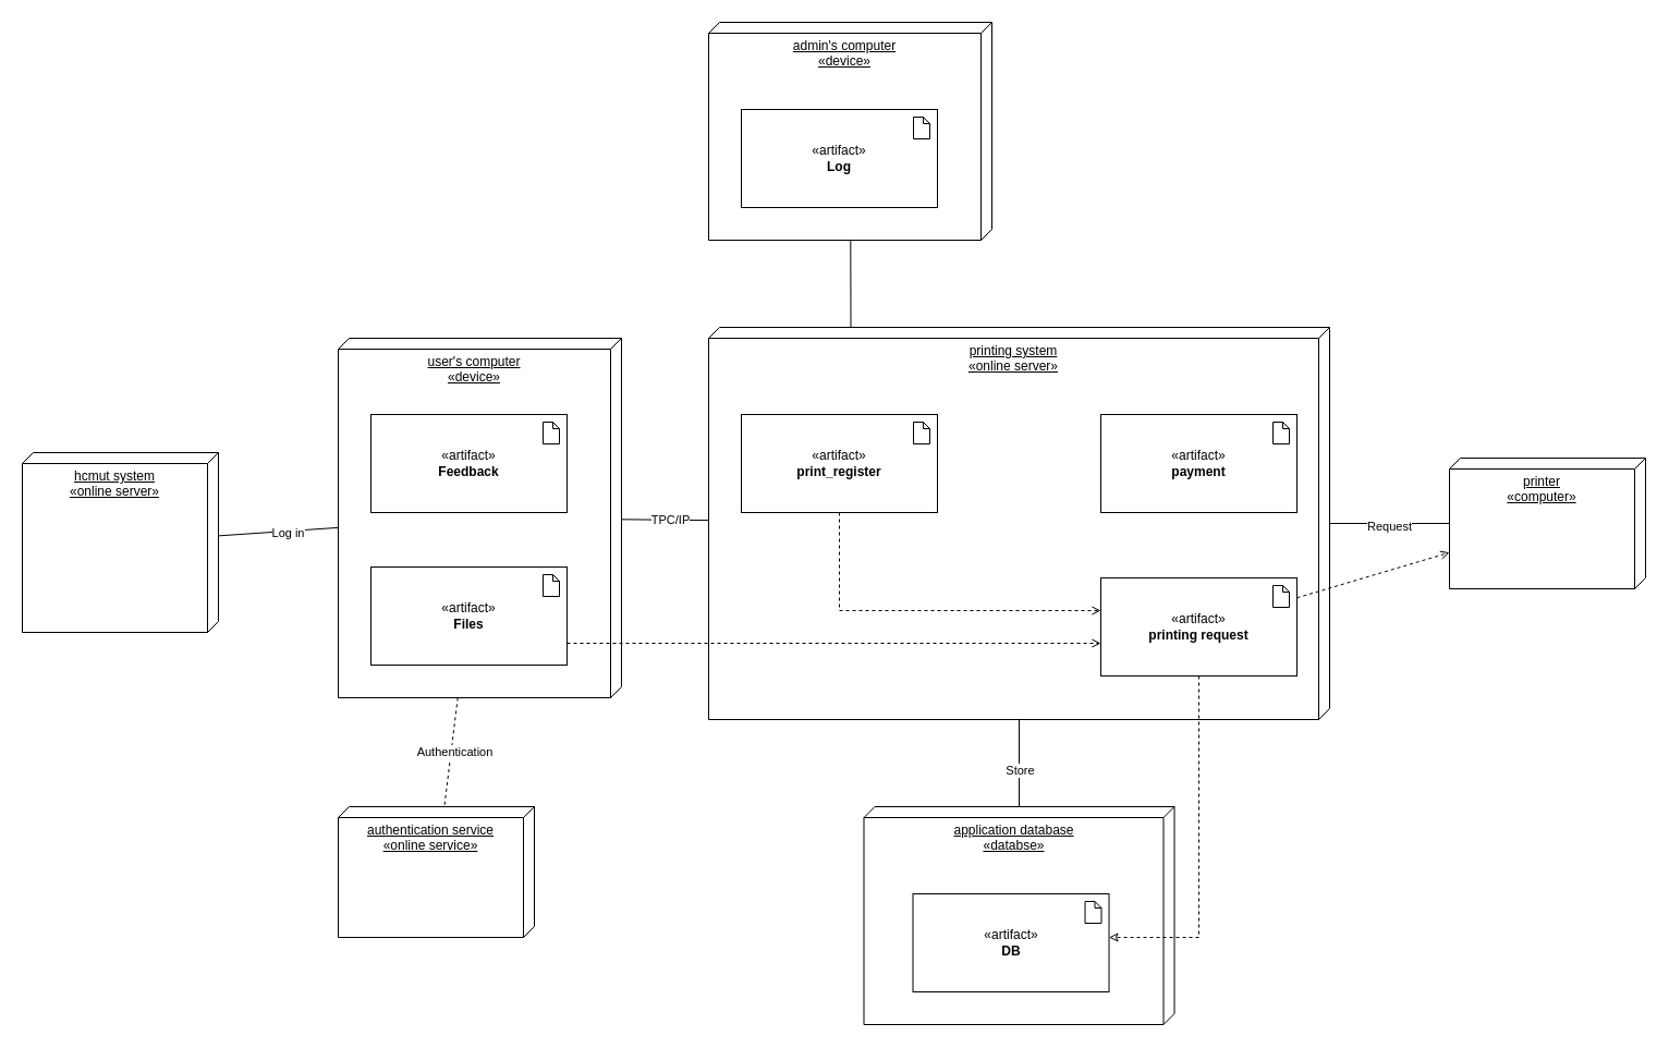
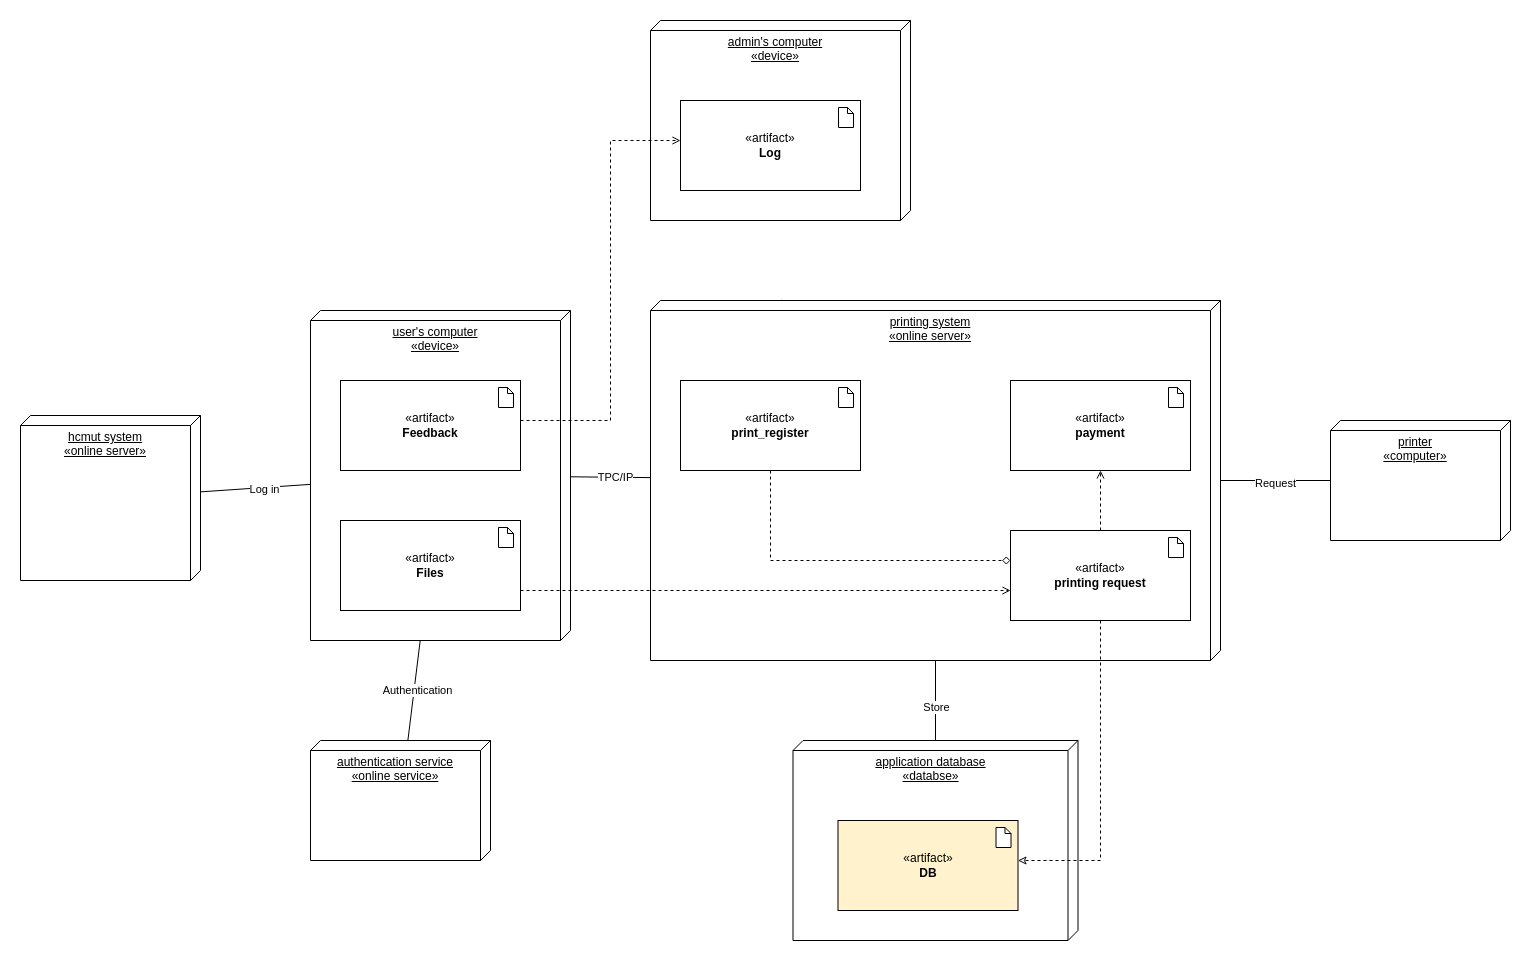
  <mxCell id="0" />
  <mxCell id="1" parent="0" />
  <mxCell id="2" value="hcmut system&lt;br&gt;«online server»" style="verticalAlign=top;align=center;spacingTop=8;spacingLeft=2;spacingRight=12;shape=cube;size=10;direction=south;fontStyle=4;html=1;whiteSpace=wrap;" vertex="1" parent="1"><mxGeometry x="20" y="415" width="180" height="165" as="geometry" /></mxCell>
  <mxCell id="3" value="authentication service&lt;br&gt;«online service»" style="verticalAlign=top;align=center;spacingTop=8;spacingLeft=2;spacingRight=12;shape=cube;size=10;direction=south;fontStyle=4;html=1;whiteSpace=wrap;" vertex="1" parent="1"><mxGeometry x="310" y="740" width="180" height="120" as="geometry" /></mxCell>
  <mxCell id="4" value="" style="endArrow=none;html=1;rounded=0;" edge="1" parent="1" source="2" target="23"><mxGeometry width="50" height="50" relative="1" as="geometry"><mxPoint y="540" as="sourcePoint" x="410" /><mxPoint x="210" y="600" as="targetPoint" /></mxGeometry></mxCell>
  <mxCell id="5" value="Log in" style="edgeLabel;html=1;align=center;verticalAlign=middle;resizable=0;points=[];" vertex="1" connectable="0" parent="4"><mxGeometry x="0.16" y="-1" relative="1" as="geometry"><mxPoint as="offset" /></mxGeometry></mxCell>
- <mxCell id="6" value="" style="endArrow=none;html=1;rounded=0;dashed=1;" edge="1" parent="1" source="23" target="3"><mxGeometry width="50" height="50" relative="1" as="geometry"><mxPoint x="640" y="630" as="sourcePoint" /><mxPoint x="690" y="580" as="targetPoint" /></mxGeometry></mxCell>
+ <mxCell id="6" value="" style="endArrow=none;html=1;rounded=0;" edge="1" parent="1" source="23" target="3"><mxGeometry width="50" height="50" relative="1" as="geometry"><mxPoint x="640" y="630" as="sourcePoint" /><mxPoint x="690" y="580" as="targetPoint" /></mxGeometry></mxCell>
  <mxCell id="7" value="Authentication" style="edgeLabel;html=1;align=center;verticalAlign=middle;resizable=0;points=[];" vertex="1" connectable="0" parent="6"><mxGeometry x="-0.01" y="3" relative="1" as="geometry"><mxPoint as="offset" /></mxGeometry></mxCell>
  <mxCell id="8" value="" style="endArrow=none;html=1;rounded=0;" edge="1" parent="1" source="23" target="36"><mxGeometry width="50" height="50" relative="1" as="geometry"><mxPoint x="640" y="550" as="sourcePoint" /><mxPoint x="690" y="500" as="targetPoint" /></mxGeometry></mxCell>
  <mxCell id="9" value="TPC/IP" style="edgeLabel;html=1;align=center;verticalAlign=middle;resizable=0;points=[];" vertex="1" connectable="0" parent="8"><mxGeometry x="0.12" relative="1" as="geometry"><mxPoint as="offset" /></mxGeometry></mxCell>
  <mxCell id="10" value="" style="endArrow=none;html=1;rounded=0;" edge="1" parent="1" source="31" target="36"><mxGeometry width="50" height="50" relative="1" as="geometry"><mxPoint x="870" y="790" as="sourcePoint" /><mxPoint x="920" y="740" as="targetPoint" /></mxGeometry></mxCell>
  <mxCell id="11" value="Store" style="edgeLabel;html=1;align=center;verticalAlign=middle;resizable=0;points=[];" vertex="1" connectable="0" parent="10"><mxGeometry x="-0.135" relative="1" as="geometry"><mxPoint y="1" as="offset" /></mxGeometry></mxCell>
  <mxCell id="12" value="" style="endArrow=none;html=1;rounded=0;" edge="1" parent="1" source="36" target="16"><mxGeometry width="50" height="50" relative="1" as="geometry"><mxPoint x="1260" y="460" as="sourcePoint" /><mxPoint x="1310" y="410" as="targetPoint" /></mxGeometry></mxCell>
  <mxCell id="13" value="Request" style="edgeLabel;html=1;align=center;verticalAlign=middle;resizable=0;points=[];" vertex="1" connectable="0" parent="12"><mxGeometry x="-0.022" y="-2" relative="1" as="geometry"><mxPoint as="offset" /></mxGeometry></mxCell>
- <mxCell id="14" value="" style="endArrow=none;html=1;rounded=0;exitX=-0.001;exitY=0.771;exitDx=0;exitDy=0;exitPerimeter=0;" edge="1" parent="1" source="36" target="18"><mxGeometry width="50" height="50" relative="1" as="geometry"><mxPoint x="760" y="300" as="sourcePoint" /><mxPoint x="761" y="219" as="targetPoint" /></mxGeometry></mxCell>
+ <mxCell id="14" value="" style="endArrow=none;html=1;rounded=0;exitX=-0.001;exitY=0.771;exitDx=0;exitDy=0;exitPerimeter=0;" edge="1" parent="1" source="36" target="45"><mxGeometry width="50" height="50" relative="1" as="geometry"><mxPoint x="760" y="300" as="sourcePoint" /><mxPoint x="761" y="219" as="targetPoint" /></mxGeometry></mxCell>
  <mxCell id="15" value="" style="group" vertex="1" connectable="0" parent="1"><mxGeometry x="1330" y="420" width="180" height="120" as="geometry" /></mxCell>
  <mxCell id="16" value="printer&lt;br&gt;«computer»" style="verticalAlign=top;align=center;spacingTop=8;spacingLeft=2;spacingRight=12;shape=cube;size=10;direction=south;fontStyle=4;html=1;whiteSpace=wrap;" vertex="1" parent="15"><mxGeometry width="180" height="120" as="geometry" /></mxCell>
  <mxCell id="17" value="" style="group" vertex="1" connectable="0" parent="1"><mxGeometry x="650" width="260" height="200" as="geometry" y="20" /></mxCell>
  <mxCell id="18" value="admin's computer&lt;br&gt;«device»" style="verticalAlign=top;align=center;spacingTop=8;spacingLeft=2;spacingRight=12;shape=cube;size=10;direction=south;fontStyle=4;html=1;whiteSpace=wrap;" vertex="1" parent="17"><mxGeometry width="260" height="200" as="geometry" /></mxCell>
  <mxCell id="19" value="" style="group" vertex="1" connectable="0" parent="17"><mxGeometry x="30" y="80" width="180" height="90" as="geometry" /></mxCell>
  <mxCell id="20" value="«artifact»&lt;br&gt;&lt;b&gt;Log&lt;/b&gt;" style="html=1;dropTarget=0;whiteSpace=wrap;movable=1;resizable=1;rotatable=1;deletable=1;editable=1;locked=0;connectable=1;" vertex="1" parent="19"><mxGeometry width="180" height="90" as="geometry" /></mxCell>
  <mxCell id="21" value="" style="shape=note2;boundedLbl=1;whiteSpace=wrap;html=1;size=6;verticalAlign=top;align=center;movable=1;resizable=1;rotatable=1;deletable=1;editable=1;locked=0;connectable=1;" vertex="1" parent="19"><mxGeometry x="158" y="7" width="15" height="20" as="geometry" /></mxCell>
  <mxCell id="22" value="" style="group" vertex="1" connectable="0" parent="1"><mxGeometry x="310" y="310" width="260" height="330" as="geometry" /></mxCell>
  <mxCell id="23" value="user's computer&lt;br&gt;«device»" style="verticalAlign=top;align=center;spacingTop=8;spacingLeft=2;spacingRight=12;shape=cube;size=10;direction=south;fontStyle=4;html=1;whiteSpace=wrap;" vertex="1" parent="22"><mxGeometry width="260" height="330" as="geometry" /></mxCell>
  <mxCell id="24" value="" style="group" vertex="1" connectable="0" parent="22"><mxGeometry x="30" y="210" width="180" height="90" as="geometry" /></mxCell>
  <mxCell id="25" value="«artifact»&lt;br&gt;&lt;b&gt;Files&lt;/b&gt;" style="html=1;dropTarget=0;whiteSpace=wrap;movable=1;resizable=1;rotatable=1;deletable=1;editable=1;locked=0;connectable=1;" vertex="1" parent="24"><mxGeometry width="180" height="90" as="geometry" /></mxCell>
  <mxCell id="26" value="" style="shape=note2;boundedLbl=1;whiteSpace=wrap;html=1;size=6;verticalAlign=top;align=center;movable=1;resizable=1;rotatable=1;deletable=1;editable=1;locked=0;connectable=1;" vertex="1" parent="24"><mxGeometry x="158" y="7" width="15" height="20" as="geometry" /></mxCell>
  <mxCell id="27" value="" style="group" vertex="1" connectable="0" parent="22"><mxGeometry x="30" y="70" width="180" height="90" as="geometry" /></mxCell>
  <mxCell id="28" value="«artifact»&lt;br&gt;&lt;b&gt;Feedback&lt;/b&gt;" style="html=1;dropTarget=0;whiteSpace=wrap;movable=1;resizable=1;rotatable=1;deletable=1;editable=1;locked=0;connectable=1;" vertex="1" parent="27"><mxGeometry width="180" height="90" as="geometry" /></mxCell>
  <mxCell id="29" value="" style="shape=note2;boundedLbl=1;whiteSpace=wrap;html=1;size=6;verticalAlign=top;align=center;movable=1;resizable=1;rotatable=1;deletable=1;editable=1;locked=0;connectable=1;" vertex="1" parent="27"><mxGeometry x="158" y="7" width="15" height="20" as="geometry" /></mxCell>
  <mxCell id="30" value="" style="group" vertex="1" connectable="0" parent="1"><mxGeometry x="792.5" y="740" width="285" height="200" as="geometry" /></mxCell>
  <mxCell id="31" value="application database&lt;br&gt;«databse»" style="verticalAlign=top;align=center;spacingTop=8;spacingLeft=2;spacingRight=12;shape=cube;size=10;direction=south;fontStyle=4;html=1;whiteSpace=wrap;" vertex="1" parent="30"><mxGeometry width="285" height="200" as="geometry" /></mxCell>
  <mxCell id="32" value="" style="group" vertex="1" connectable="0" parent="30"><mxGeometry x="45" y="80" width="180" height="90" as="geometry" /></mxCell>
- <mxCell id="33" value="«artifact»&lt;br&gt;&lt;b&gt;DB&lt;/b&gt;" style="html=1;dropTarget=0;whiteSpace=wrap;movable=1;resizable=1;rotatable=1;deletable=1;editable=1;locked=0;connectable=1;" vertex="1" parent="32"><mxGeometry width="180" height="90" as="geometry" /></mxCell>
+ <mxCell id="33" value="«artifact»&lt;br&gt;&lt;b&gt;DB&lt;/b&gt;" style="html=1;dropTarget=0;whiteSpace=wrap;movable=1;resizable=1;rotatable=1;deletable=1;editable=1;locked=0;connectable=1;fillColor=#fff2cc;" vertex="1" parent="32"><mxGeometry width="180" height="90" as="geometry" /></mxCell>
  <mxCell id="34" value="" style="shape=note2;boundedLbl=1;whiteSpace=wrap;html=1;size=6;verticalAlign=top;align=center;movable=1;resizable=1;rotatable=1;deletable=1;editable=1;locked=0;connectable=1;" vertex="1" parent="32"><mxGeometry x="158" y="7" width="15" height="20" as="geometry" /></mxCell>
  <mxCell id="35" value="" style="group" vertex="1" connectable="0" parent="1"><mxGeometry x="650" y="300" width="570" height="360" as="geometry" /></mxCell>
  <mxCell id="36" value="printing system&lt;br&gt;«online server»" style="verticalAlign=top;align=center;spacingTop=8;spacingLeft=2;spacingRight=12;shape=cube;size=10;direction=south;fontStyle=4;html=1;whiteSpace=wrap;" vertex="1" parent="35"><mxGeometry width="570" height="360" as="geometry" /></mxCell>
  <mxCell id="37" value="" style="group" vertex="1" connectable="0" parent="35"><mxGeometry x="360" y="230" width="180" height="90" as="geometry" /></mxCell>
  <mxCell id="38" value="«artifact»&lt;br&gt;&lt;b&gt;printing request&lt;/b&gt;" style="html=1;dropTarget=0;whiteSpace=wrap;movable=1;resizable=1;rotatable=1;deletable=1;editable=1;locked=0;connectable=1;" vertex="1" parent="37"><mxGeometry width="180" height="90" as="geometry" /></mxCell>
  <mxCell id="39" value="" style="shape=note2;boundedLbl=1;whiteSpace=wrap;html=1;size=6;verticalAlign=top;align=center;movable=1;resizable=1;rotatable=1;deletable=1;editable=1;locked=0;connectable=1;" vertex="1" parent="37"><mxGeometry x="158" y="7" width="15" height="20" as="geometry" /></mxCell>
  <mxCell id="40" value="" style="group" vertex="1" connectable="0" parent="35"><mxGeometry x="30" y="80" width="180" height="90" as="geometry" /></mxCell>
  <mxCell id="41" value="«artifact»&lt;br&gt;&lt;b&gt;print_register&lt;/b&gt;" style="html=1;dropTarget=0;whiteSpace=wrap;movable=1;resizable=1;rotatable=1;deletable=1;editable=1;locked=0;connectable=1;" vertex="1" parent="40"><mxGeometry width="180" height="90" as="geometry" /></mxCell>
  <mxCell id="42" value="" style="shape=note2;boundedLbl=1;whiteSpace=wrap;html=1;size=6;verticalAlign=top;align=center;movable=1;resizable=1;rotatable=1;deletable=1;editable=1;locked=0;connectable=1;" vertex="1" parent="40"><mxGeometry x="158" y="7" width="15" height="20" as="geometry" /></mxCell>
- <mxCell id="43" value="" style="html=1;verticalAlign=bottom;labelBackgroundColor=none;endArrow=open;endFill=0;dashed=1;rounded=0;edgeStyle=orthogonalEdgeStyle;" edge="1" parent="35" source="41" target="38"><mxGeometry width="160" relative="1" as="geometry"><mxPoint x="130" y="160" as="sourcePoint" /><mxPoint x="130" y="240" as="targetPoint" /><Array as="points"><mxPoint x="120" y="260" /></Array></mxGeometry></mxCell>
+ <mxCell id="43" value="" style="html=1;verticalAlign=bottom;labelBackgroundColor=none;endArrow=diamond;endFill=0;dashed=1;rounded=0;edgeStyle=orthogonalEdgeStyle;" edge="1" parent="35" source="41" target="38"><mxGeometry width="160" relative="1" as="geometry"><mxPoint x="130" y="160" as="sourcePoint" /><mxPoint x="130" y="240" as="targetPoint" /><Array as="points"><mxPoint x="120" y="260" /></Array></mxGeometry></mxCell>
  <mxCell id="44" value="" style="group" vertex="1" connectable="0" parent="35"><mxGeometry x="360" y="80" width="180" height="90" as="geometry" /></mxCell>
  <mxCell id="45" value="«artifact»&lt;br&gt;&lt;b&gt;payment&lt;/b&gt;" style="html=1;dropTarget=0;whiteSpace=wrap;movable=1;resizable=1;rotatable=1;deletable=1;editable=1;locked=0;connectable=1;" vertex="1" parent="44"><mxGeometry width="180" height="90" as="geometry" /></mxCell>
  <mxCell id="46" value="" style="shape=note2;boundedLbl=1;whiteSpace=wrap;html=1;size=6;verticalAlign=top;align=center;movable=1;resizable=1;rotatable=1;deletable=1;editable=1;locked=0;connectable=1;" vertex="1" parent="44"><mxGeometry x="158" y="7" width="15" height="20" as="geometry" /></mxCell>
- <mxCell id="47" value="" style="html=1;verticalAlign=bottom;labelBackgroundColor=none;endArrow=open;endFill=0;dashed=1;rounded=0;" edge="1" parent="35" source="38" target="16"><mxGeometry width="160" relative="1" as="geometry"><mxPoint x="550" y="430" as="sourcePoint" /><mxPoint x="710" y="430" as="targetPoint" /></mxGeometry></mxCell>
+ <mxCell id="47" value="" style="html=1;verticalAlign=bottom;labelBackgroundColor=none;endArrow=open;endFill=0;dashed=1;rounded=0;" edge="1" parent="35" source="38" target="45"><mxGeometry width="160" relative="1" as="geometry"><mxPoint x="550" y="430" as="sourcePoint" /><mxPoint x="710" y="430" as="targetPoint" /></mxGeometry></mxCell>
  <mxCell id="48" value="" style="html=1;verticalAlign=bottom;labelBackgroundColor=none;endArrow=open;endFill=0;dashed=1;rounded=0;edgeStyle=orthogonalEdgeStyle;" edge="1" parent="1" source="25" target="38"><mxGeometry width="160" relative="1" as="geometry"><mxPoint x="520" y="504.41" as="sourcePoint" /><mxPoint x="1010" y="504.41" as="targetPoint" /><Array as="points"><mxPoint x="760" y="590" /><mxPoint x="760" y="590" /></Array></mxGeometry></mxCell>
+ <mxCell id="49" value="" style="html=1;verticalAlign=bottom;labelBackgroundColor=none;endArrow=open;endFill=0;dashed=1;rounded=0;edgeStyle=orthogonalEdgeStyle;" edge="1" parent="1" source="28" target="20"><mxGeometry width="160" relative="1" as="geometry"><mxPoint x="240" y="620" as="sourcePoint" /><mxPoint x="400" y="620" as="targetPoint" /><Array as="points"><mxPoint x="610" y="420" /><mxPoint x="610" y="140" /></Array></mxGeometry></mxCell>
  <mxCell id="50" value="" style="html=1;verticalAlign=bottom;labelBackgroundColor=none;endArrow=classic;endFill=0;dashed=1;rounded=0;edgeStyle=orthogonalEdgeStyle;" edge="1" parent="1" source="38" target="33"><mxGeometry width="160" relative="1" as="geometry"><mxPoint x="790" y="470" as="sourcePoint" /><mxPoint x="790" y="550" as="targetPoint" /><Array as="points"><mxPoint x="1100" y="860" /></Array></mxGeometry></mxCell>
